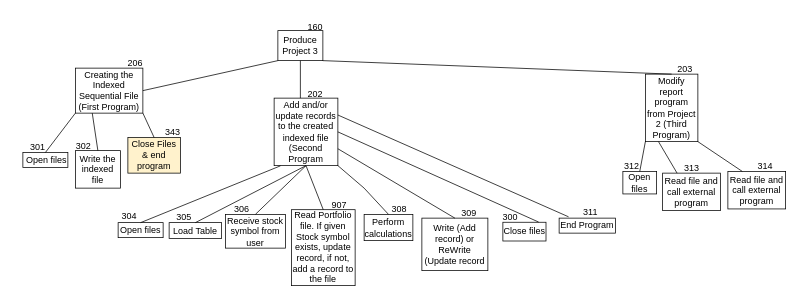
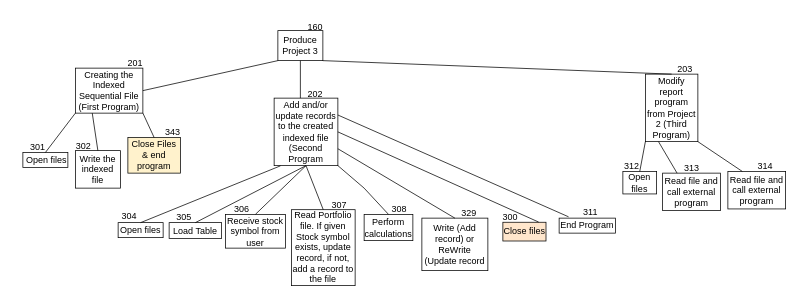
  <mxCell id="0" />
  <mxCell id="1" parent="0" />
  <mxCell id="2" value="Produce&lt;br&gt;Project 3" style="rounded=0;whiteSpace=wrap;html=1;" parent="1" vertex="1"><mxGeometry x="370" y="40" width="60" height="40" as="geometry" /></mxCell>
  <mxCell id="3" value="Creating the Indexed Sequential File (First Program)" style="rounded=0;whiteSpace=wrap;html=1;" parent="1" vertex="1"><mxGeometry x="100" y="90" width="90" height="60" as="geometry" /></mxCell>
  <mxCell id="4" value="Add and/or update records to the created indexed file (Second Program" style="rounded=0;whiteSpace=wrap;html=1;" parent="1" vertex="1"><mxGeometry x="365" y="130" width="85" height="90" as="geometry" /></mxCell>
  <mxCell id="5" value="Modify report program from Project 2 (Third Program)" style="rounded=0;whiteSpace=wrap;html=1;" parent="1" vertex="1"><mxGeometry x="860" y="98" width="70" height="90" as="geometry" /></mxCell>
  <mxCell id="6" value="160" style="text;html=1;strokeColor=none;fillColor=none;align=center;verticalAlign=middle;whiteSpace=wrap;rounded=0;" parent="1" vertex="1"><mxGeometry x="390" y="20" width="60" height="30" as="geometry" /></mxCell>
- <mxCell id="7" value="206" style="text;html=1;strokeColor=none;fillColor=none;align=center;verticalAlign=middle;whiteSpace=wrap;rounded=0;" parent="1" vertex="1"><mxGeometry x="150" y="68" width="60" height="30" as="geometry" /></mxCell>
+ <mxCell id="7" value="201" style="text;html=1;strokeColor=none;fillColor=none;align=center;verticalAlign=middle;whiteSpace=wrap;rounded=0;" parent="1" vertex="1"><mxGeometry x="150" y="68" width="60" height="30" as="geometry" /></mxCell>
  <mxCell id="8" value="202" style="text;html=1;strokeColor=none;fillColor=none;align=center;verticalAlign=middle;whiteSpace=wrap;rounded=0;" parent="1" vertex="1"><mxGeometry x="390" y="110" width="60" height="30" as="geometry" /></mxCell>
  <mxCell id="9" value="203" style="text;html=1;strokeColor=none;fillColor=none;align=center;verticalAlign=middle;whiteSpace=wrap;rounded=0;" parent="1" vertex="1"><mxGeometry x="883" y="76" width="60" height="30" as="geometry" /></mxCell>
  <mxCell id="10" value="&amp;nbsp;Open files" style="rounded=0;whiteSpace=wrap;html=1;" parent="1" vertex="1"><mxGeometry x="30" y="202.5" width="60" height="20" as="geometry" /></mxCell>
  <mxCell id="11" value="Write the indexed file" style="rounded=0;whiteSpace=wrap;html=1;" parent="1" vertex="1"><mxGeometry x="100" y="200" width="60" height="50" as="geometry" /></mxCell>
  <mxCell id="12" value="" style="endArrow=none;html=1;rounded=0;entryX=0.5;entryY=1;entryDx=0;entryDy=0;" parent="1" target="2" edge="1"><mxGeometry width="50" height="50" relative="1" as="geometry"><mxPoint x="399.922" y="80.938" as="sourcePoint" /><mxPoint x="410" y="270" as="targetPoint" /></mxGeometry></mxCell>
  <mxCell id="13" value="" style="endArrow=none;html=1;rounded=0;entryX=0;entryY=1;entryDx=0;entryDy=0;" parent="1" target="2" edge="1"><mxGeometry width="50" height="50" relative="1" as="geometry"><mxPoint x="190" y="120" as="sourcePoint" /><mxPoint x="410" y="270" as="targetPoint" /></mxGeometry></mxCell>
  <mxCell id="14" value="" style="endArrow=none;html=1;rounded=0;exitX=0.5;exitY=0;exitDx=0;exitDy=0;entryX=1;entryY=1;entryDx=0;entryDy=0;" parent="1" source="5" target="2" edge="1"><mxGeometry width="50" height="50" relative="1" as="geometry"><mxPoint x="360" y="320" as="sourcePoint" /><mxPoint x="410" y="270" as="targetPoint" /></mxGeometry></mxCell>
  <mxCell id="15" value="" style="endArrow=none;html=1;rounded=0;exitX=0.5;exitY=0;exitDx=0;exitDy=0;entryX=0;entryY=1;entryDx=0;entryDy=0;" parent="1" source="10" target="3" edge="1"><mxGeometry width="50" height="50" relative="1" as="geometry"><mxPoint x="360" y="320" as="sourcePoint" /><mxPoint x="410" y="270" as="targetPoint" /></mxGeometry></mxCell>
  <mxCell id="16" value="" style="endArrow=none;html=1;rounded=0;exitX=0.5;exitY=0;exitDx=0;exitDy=0;entryX=0.25;entryY=1;entryDx=0;entryDy=0;" parent="1" source="11" target="3" edge="1"><mxGeometry width="50" height="50" relative="1" as="geometry"><mxPoint x="360" y="320" as="sourcePoint" /><mxPoint x="130" y="250" as="targetPoint" /></mxGeometry></mxCell>
- <mxCell id="17" value="Close files" style="rounded=0;whiteSpace=wrap;html=1;" parent="1" vertex="1"><mxGeometry x="670" y="295.5" width="57.5" height="25" as="geometry" /></mxCell>
+ <mxCell id="17" value="Close files" style="rounded=0;whiteSpace=wrap;html=1;fillColor=#ffe6cc;" parent="1" vertex="1"><mxGeometry x="670" y="295.5" width="57.5" height="25" as="geometry" /></mxCell>
  <mxCell id="18" value="Open files" style="rounded=0;whiteSpace=wrap;html=1;" parent="1" vertex="1"><mxGeometry x="157" y="296" width="60" height="20" as="geometry" /></mxCell>
  <mxCell id="19" value="Receive stock symbol from user" style="rounded=0;whiteSpace=wrap;html=1;" parent="1" vertex="1"><mxGeometry x="300" y="285" width="80" height="45" as="geometry" /></mxCell>
  <mxCell id="20" value="Load Table" style="rounded=0;whiteSpace=wrap;html=1;" parent="1" vertex="1"><mxGeometry x="225" y="296" width="70" height="21.25" as="geometry" /></mxCell>
  <mxCell id="21" value="Write (Add record) or ReWrite (Update record" style="rounded=0;whiteSpace=wrap;html=1;" parent="1" vertex="1"><mxGeometry x="562" y="290" width="88" height="70" as="geometry" /></mxCell>
  <mxCell id="22" value="" style="endArrow=none;html=1;rounded=0;entryX=0.5;entryY=1;entryDx=0;entryDy=0;" parent="1" target="2" edge="1"><mxGeometry width="50" height="50" relative="1" as="geometry"><mxPoint x="400" y="130" as="sourcePoint" /><mxPoint x="398.75" y="110" as="targetPoint" /></mxGeometry></mxCell>
  <mxCell id="23" value="" style="endArrow=none;html=1;rounded=0;exitX=0.829;exitY=-0.01;exitDx=0;exitDy=0;exitPerimeter=0;entryX=1;entryY=0.5;entryDx=0;entryDy=0;" parent="1" source="17" target="4" edge="1"><mxGeometry width="50" height="50" relative="1" as="geometry"><mxPoint x="290" y="320" as="sourcePoint" /><mxPoint x="360" y="170" as="targetPoint" /></mxGeometry></mxCell>
  <mxCell id="24" value="" style="endArrow=none;html=1;rounded=0;exitX=0.5;exitY=0;exitDx=0;exitDy=0;entryX=0.1;entryY=1.003;entryDx=0;entryDy=0;entryPerimeter=0;" parent="1" source="18" target="4" edge="1"><mxGeometry width="50" height="50" relative="1" as="geometry"><mxPoint x="290" y="320" as="sourcePoint" /><mxPoint x="340" y="270" as="targetPoint" /></mxGeometry></mxCell>
  <mxCell id="25" value="" style="endArrow=none;html=1;rounded=0;exitX=0.5;exitY=0;exitDx=0;exitDy=0;entryX=0.5;entryY=1;entryDx=0;entryDy=0;" parent="1" source="20" target="4" edge="1"><mxGeometry width="50" height="50" relative="1" as="geometry"><mxPoint x="290" y="320" as="sourcePoint" /><mxPoint x="340" y="270" as="targetPoint" /></mxGeometry></mxCell>
  <mxCell id="26" value="" style="endArrow=none;html=1;rounded=0;exitX=0.5;exitY=0;exitDx=0;exitDy=0;entryX=0.5;entryY=1;entryDx=0;entryDy=0;" parent="1" source="19" target="4" edge="1"><mxGeometry width="50" height="50" relative="1" as="geometry"><mxPoint x="500" y="320" as="sourcePoint" /><mxPoint x="550" y="270" as="targetPoint" /></mxGeometry></mxCell>
  <mxCell id="27" value="" style="endArrow=none;html=1;rounded=0;exitX=0.5;exitY=0;exitDx=0;exitDy=0;entryX=1;entryY=0.75;entryDx=0;entryDy=0;" parent="1" source="21" target="4" edge="1"><mxGeometry width="50" height="50" relative="1" as="geometry"><mxPoint x="540" y="320" as="sourcePoint" /><mxPoint x="590" y="270" as="targetPoint" /></mxGeometry></mxCell>
  <mxCell id="28" value="301" style="text;html=1;strokeColor=none;fillColor=none;align=center;verticalAlign=middle;whiteSpace=wrap;rounded=0;" parent="1" vertex="1"><mxGeometry x="20" y="180" width="60" height="30" as="geometry" /></mxCell>
  <mxCell id="29" value="302" style="text;html=1;strokeColor=none;fillColor=none;align=center;verticalAlign=middle;whiteSpace=wrap;rounded=0;" parent="1" vertex="1"><mxGeometry x="81" y="179" width="60" height="30" as="geometry" /></mxCell>
  <mxCell id="30" value="304" style="text;html=1;strokeColor=none;fillColor=none;align=center;verticalAlign=middle;whiteSpace=wrap;rounded=0;" parent="1" vertex="1"><mxGeometry x="142" y="273" width="60" height="30" as="geometry" /></mxCell>
  <mxCell id="31" value="305" style="text;html=1;strokeColor=none;fillColor=none;align=center;verticalAlign=middle;whiteSpace=wrap;rounded=0;" parent="1" vertex="1"><mxGeometry x="215" y="274" width="60" height="30" as="geometry" /></mxCell>
  <mxCell id="32" value="306" style="text;html=1;strokeColor=none;fillColor=none;align=center;verticalAlign=middle;whiteSpace=wrap;rounded=0;" parent="1" vertex="1"><mxGeometry x="292" y="262.5" width="60" height="30" as="geometry" /></mxCell>
- <mxCell id="33" value="309" style="text;html=1;strokeColor=none;fillColor=none;align=center;verticalAlign=middle;whiteSpace=wrap;rounded=0;" parent="1" vertex="1"><mxGeometry x="595" y="269" width="60" height="30" as="geometry" /></mxCell>
+ <mxCell id="33" value="329" style="text;html=1;strokeColor=none;fillColor=none;align=center;verticalAlign=middle;whiteSpace=wrap;rounded=0;" parent="1" vertex="1"><mxGeometry x="595" y="269" width="60" height="30" as="geometry" /></mxCell>
  <mxCell id="34" value="300" style="text;html=1;strokeColor=none;fillColor=none;align=center;verticalAlign=middle;whiteSpace=wrap;rounded=0;" parent="1" vertex="1"><mxGeometry x="650" y="274" width="60" height="30" as="geometry" /></mxCell>
  <mxCell id="35" value="Read Portfolio file. If given Stock symbol exists, update record, if not, add a record to the file" style="rounded=0;whiteSpace=wrap;html=1;" parent="1" vertex="1"><mxGeometry x="388" y="278.75" width="85" height="101.25" as="geometry" /></mxCell>
  <mxCell id="36" value="" style="endArrow=none;html=1;rounded=0;exitX=0.5;exitY=0;exitDx=0;exitDy=0;entryX=0.5;entryY=1;entryDx=0;entryDy=0;" parent="1" source="35" target="4" edge="1"><mxGeometry width="50" height="50" relative="1" as="geometry"><mxPoint x="440" y="280" as="sourcePoint" /><mxPoint x="490" y="230" as="targetPoint" /></mxGeometry></mxCell>
  <mxCell id="37" value="Perform calculations" style="rounded=0;whiteSpace=wrap;html=1;" parent="1" vertex="1"><mxGeometry x="485" y="285" width="65" height="35" as="geometry" /></mxCell>
  <mxCell id="38" value="" style="endArrow=none;html=1;rounded=0;exitX=0.5;exitY=0;exitDx=0;exitDy=0;entryX=1;entryY=1;entryDx=0;entryDy=0;" parent="1" source="37" target="4" edge="1"><mxGeometry width="50" height="50" relative="1" as="geometry"><mxPoint x="465" y="270" as="sourcePoint" /><mxPoint x="515" y="220" as="targetPoint" /><Array as="points"><mxPoint x="485" y="250" /></Array></mxGeometry></mxCell>
- <mxCell id="39" value="907" style="text;html=1;strokeColor=none;fillColor=none;align=center;verticalAlign=middle;whiteSpace=wrap;rounded=0;" parent="1" vertex="1"><mxGeometry x="422" y="257.75" width="60" height="30" as="geometry" /></mxCell>
+ <mxCell id="39" value="307" style="text;html=1;strokeColor=none;fillColor=none;align=center;verticalAlign=middle;whiteSpace=wrap;rounded=0;" parent="1" vertex="1"><mxGeometry x="422" y="257.75" width="60" height="30" as="geometry" /></mxCell>
  <mxCell id="40" value="308" style="text;html=1;strokeColor=none;fillColor=none;align=center;verticalAlign=middle;whiteSpace=wrap;rounded=0;" parent="1" vertex="1"><mxGeometry x="502" y="262.5" width="60" height="30" as="geometry" /></mxCell>
  <mxCell id="41" value="Close Files &amp;amp; end program" style="rounded=0;whiteSpace=wrap;html=1;fillColor=#fff2cc;" parent="1" vertex="1"><mxGeometry x="170" y="182.5" width="70" height="47.5" as="geometry" /></mxCell>
  <mxCell id="42" value="343" style="text;html=1;strokeColor=none;fillColor=none;align=center;verticalAlign=middle;whiteSpace=wrap;rounded=0;" parent="1" vertex="1"><mxGeometry x="200" y="160" width="60" height="30" as="geometry" /></mxCell>
  <mxCell id="43" value="" style="endArrow=none;html=1;rounded=0;exitX=0.5;exitY=0;exitDx=0;exitDy=0;entryX=1;entryY=1;entryDx=0;entryDy=0;" parent="1" source="41" target="3" edge="1"><mxGeometry width="50" height="50" relative="1" as="geometry"><mxPoint x="210" y="190" as="sourcePoint" /><mxPoint x="260" y="140" as="targetPoint" /></mxGeometry></mxCell>
  <mxCell id="44" value="End Program" style="rounded=0;whiteSpace=wrap;html=1;" parent="1" vertex="1"><mxGeometry x="745" y="290" width="75" height="20" as="geometry" /></mxCell>
  <mxCell id="45" value="311" style="text;html=1;strokeColor=none;fillColor=none;align=center;verticalAlign=middle;whiteSpace=wrap;rounded=0;" parent="1" vertex="1"><mxGeometry x="757" y="266.75" width="60" height="30" as="geometry" /></mxCell>
  <mxCell id="46" value="" style="endArrow=none;html=1;rounded=0;exitX=0.168;exitY=-0.087;exitDx=0;exitDy=0;exitPerimeter=0;entryX=1;entryY=0.25;entryDx=0;entryDy=0;" parent="1" source="44" target="4" edge="1"><mxGeometry width="50" height="50" relative="1" as="geometry"><mxPoint x="730" y="240" as="sourcePoint" /><mxPoint x="780" y="190" as="targetPoint" /></mxGeometry></mxCell>
  <mxCell id="47" value="Open files" style="rounded=0;whiteSpace=wrap;html=1;" parent="1" vertex="1"><mxGeometry x="830" y="227.75" width="45" height="30" as="geometry" /></mxCell>
  <mxCell id="48" value="312" style="text;html=1;strokeColor=none;fillColor=none;align=center;verticalAlign=middle;whiteSpace=wrap;rounded=0;" parent="1" vertex="1"><mxGeometry x="812" y="205.5" width="60" height="30" as="geometry" /></mxCell>
  <mxCell id="49" value="" style="endArrow=none;html=1;rounded=0;exitX=0.5;exitY=0;exitDx=0;exitDy=0;entryX=0;entryY=1;entryDx=0;entryDy=0;" edge="1" parent="1" source="47" target="5"><mxGeometry width="50" height="50" relative="1" as="geometry"><mxPoint x="810" y="330" as="sourcePoint" /><mxPoint x="860" y="280" as="targetPoint" /></mxGeometry></mxCell>
  <mxCell id="50" value="Read file and call external program" style="rounded=0;whiteSpace=wrap;html=1;" vertex="1" parent="1"><mxGeometry x="883" y="230" width="77" height="50" as="geometry" /></mxCell>
  <mxCell id="51" value="313" style="text;html=1;strokeColor=none;fillColor=none;align=center;verticalAlign=middle;whiteSpace=wrap;rounded=0;" vertex="1" parent="1"><mxGeometry x="891.5" y="209" width="60" height="30" as="geometry" /></mxCell>
  <mxCell id="52" value="" style="endArrow=none;html=1;rounded=0;exitX=0.25;exitY=1;exitDx=0;exitDy=0;entryX=0.25;entryY=0;entryDx=0;entryDy=0;" edge="1" parent="1" source="5" target="50"><mxGeometry width="50" height="50" relative="1" as="geometry"><mxPoint x="810" y="330" as="sourcePoint" /><mxPoint x="860" y="280" as="targetPoint" /></mxGeometry></mxCell>
  <mxCell id="53" value="Read file and call external program" style="rounded=0;whiteSpace=wrap;html=1;" vertex="1" parent="1"><mxGeometry x="970" y="227.75" width="77" height="50" as="geometry" /></mxCell>
  <mxCell id="54" value="314" style="text;html=1;strokeColor=none;fillColor=none;align=center;verticalAlign=middle;whiteSpace=wrap;rounded=0;" vertex="1" parent="1"><mxGeometry x="990" y="205.5" width="60" height="30" as="geometry" /></mxCell>
  <mxCell id="55" value="" style="endArrow=none;html=1;rounded=0;exitX=1;exitY=1;exitDx=0;exitDy=0;entryX=0.25;entryY=0;entryDx=0;entryDy=0;" edge="1" parent="1" source="5" target="53"><mxGeometry width="50" height="50" relative="1" as="geometry"><mxPoint x="810" y="330" as="sourcePoint" /><mxPoint x="860" y="280" as="targetPoint" /></mxGeometry></mxCell>
